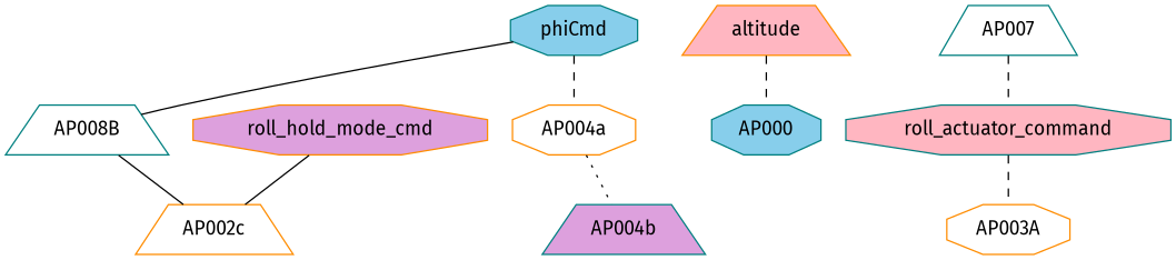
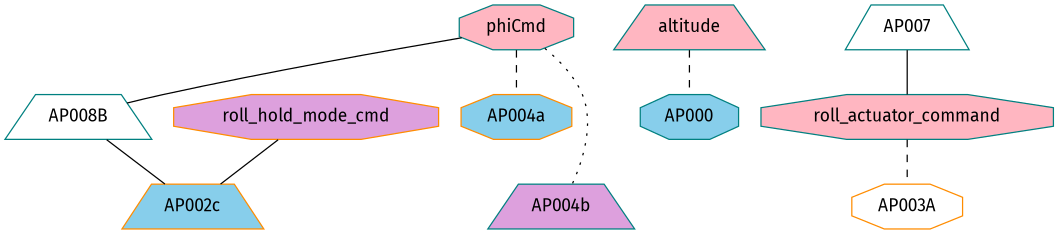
  strict graph {
    fontname="Fira Sans"
    node [color=teal fillcolor=white fontname="Fira Sans" shape=octagon style=filled]
    edge [fontname="Fira Sans" style=dashed]
-   phiCmd [fillcolor=skyblue]
+   phiCmd [fillcolor=lightpink]
    AP008B [shape=trapezium]
-   AP004a [color=darkorange]
+   AP004a [color=darkorange fillcolor=skyblue]
    AP004b [fillcolor=plum shape=trapezium]
-   AP002c [color=darkorange shape=trapezium]
-   altitude [color=darkorange fillcolor=lightpink shape=trapezium]
+   AP002c [color=darkorange fillcolor=skyblue shape=trapezium]
+   altitude [fillcolor=lightpink shape=trapezium]
    AP000 [fillcolor=skyblue]
    AP007 [shape=trapezium]
    roll_actuator_command [fillcolor=lightpink]
    n10 [color=darkorange label=AP003A]
    roll_hold_mode_cmd [color=darkorange fillcolor=plum]
    phiCmd -- AP008B [style=solid]
    phiCmd -- AP004a
-   AP004a -- AP004b [style=dotted]
+   phiCmd -- AP004b [style=dotted]
    AP008B -- AP002c [style=solid]
    altitude -- AP000
-   AP007 -- roll_actuator_command
+   AP007 -- roll_actuator_command [style=solid]
    roll_actuator_command -- n10
    roll_hold_mode_cmd -- AP002c [style=solid]
  }
